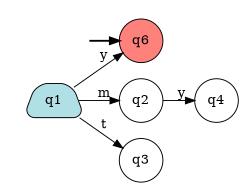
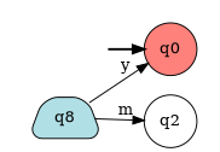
  digraph {
    rankdir=LR
    node [shape=circle style=filled color=black fillcolor=white]
    __start0 [height=0 shape=none style=invis width=0 color="" fillcolor=""]
-   n2 [fillcolor="#ff817b" label=q6]
-   n3 [fillcolor=powderblue label=q1 shape=trapezium style="rounded,filled"]
+   n2 [fillcolor="#ff817b" label=q0]
+   n3 [fillcolor=powderblue label=q8 shape=trapezium style="rounded,filled"]
    n4 [label=q2]
-   n5 [label=q3]
-   n6 [label=q4]
    subgraph cluster_1 {
      nodesep=0.15
      ranksep=0.15
      style=invis
      __start0
      n2
    }
    __start0 -> n2 [penwidth=2]
    n3 -> n2 [label=y]
    n3 -> n4 [label=m]
-   n3 -> n5 [label=t]
-   n4 -> n6 [label=y]
  }
